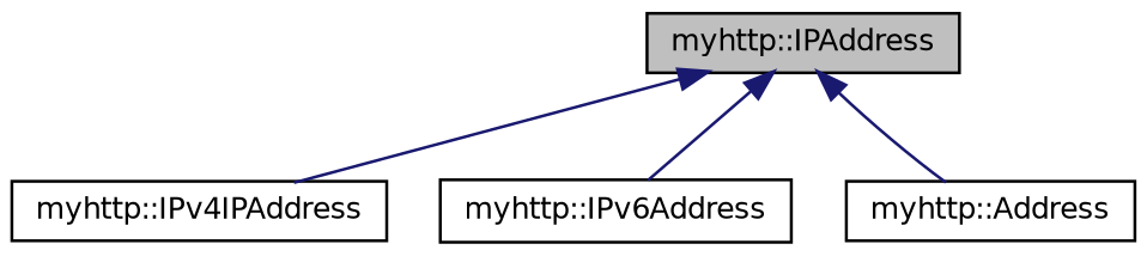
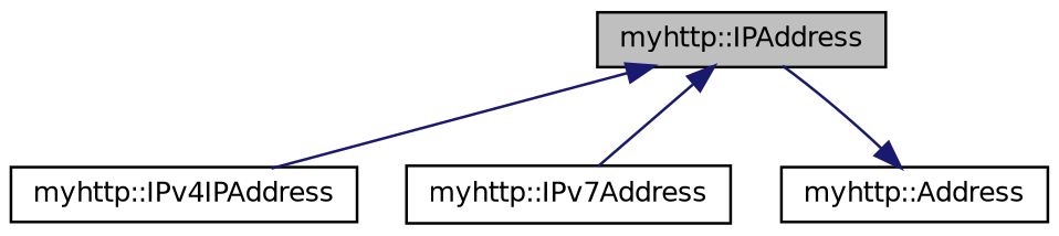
  digraph {
    node [color=black fillcolor=white fontname=Helvetica fontsize=10 shape=record style=filled]
    edge [color=midnightblue dir=back fontname=Helvetica fontsize=10 labelfontname=Helvetica labelfontsize=10 style=solid]
    n1 [fillcolor=grey75 fontcolor=black height=0.2 label="myhttp::IPAddress" width=0.4]
    n2 [height=0.2 label="myhttp::IPv4IPAddress" width=0.4]
-   n3 [height=0.2 label="myhttp::IPv6Address" width=0.4]
+   n3 [height=0.2 label="myhttp::IPv7Address" width=0.4]
    n4 [height=0.2 label="myhttp::Address" width=0.4]
    n1 -> n2
    n1 -> n3
-   n1 -> n4
+   n4 -> n1
  }
